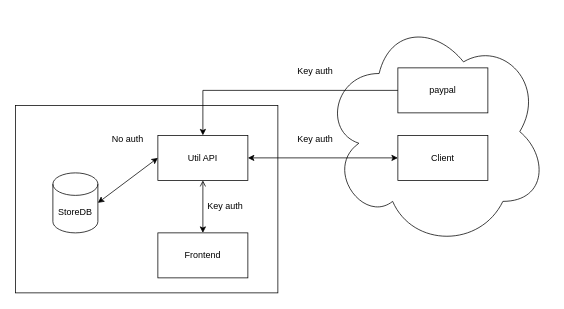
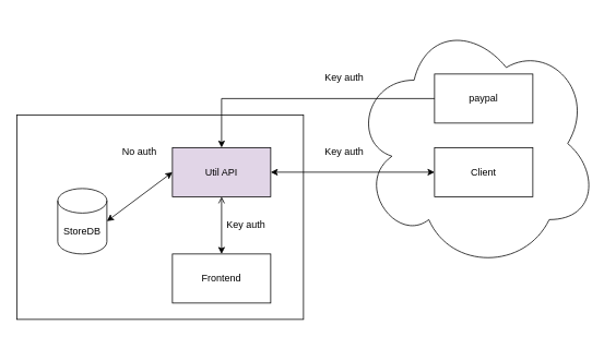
  <mxCell id="0" />
  <mxCell id="1" parent="0" />
  <mxCell id="2" value="" style="ellipse;shape=cloud;whiteSpace=wrap;html=1;" vertex="1" parent="1"><mxGeometry x="430" width="300" height="310" as="geometry" y="20" /></mxCell>
  <mxCell id="3" value="" style="rounded=0;whiteSpace=wrap;html=1;" vertex="1" parent="1"><mxGeometry x="20" y="140" width="350" height="250" as="geometry" /></mxCell>
- <mxCell id="4" value="Util API" style="rounded=0;whiteSpace=wrap;html=1;" vertex="1" parent="1"><mxGeometry x="210" y="180" width="120" height="60" as="geometry" /></mxCell>
+ <mxCell id="4" value="Util API" style="rounded=0;whiteSpace=wrap;html=1;fillColor=#e1d5e7;" vertex="1" parent="1"><mxGeometry x="210" y="180" width="120" height="60" as="geometry" /></mxCell>
  <mxCell id="5" value="StoreDB" style="shape=cylinder3;whiteSpace=wrap;html=1;boundedLbl=1;backgroundOutline=1;size=15;" vertex="1" parent="1"><mxGeometry x="70" y="230" width="60" height="80" as="geometry" /></mxCell>
  <mxCell id="6" value="" style="endArrow=classic;startArrow=classic;html=1;rounded=0;entryX=0;entryY=0.5;entryDx=0;entryDy=0;exitX=1;exitY=0.5;exitDx=0;exitDy=0;exitPerimeter=0;" edge="1" parent="1" source="5" target="4"><mxGeometry width="50" height="50" relative="1" as="geometry"><mxPoint x="110" y="330" as="sourcePoint" /><mxPoint x="160" y="280" as="targetPoint" /></mxGeometry></mxCell>
  <mxCell id="7" value="Frontend" style="rounded=0;whiteSpace=wrap;html=1;" vertex="1" parent="1"><mxGeometry x="210" y="310" width="120" height="60" as="geometry" /></mxCell>
  <mxCell id="8" value="" style="endArrow=open;startArrow=classic;html=1;rounded=0;entryX=0.5;entryY=1;entryDx=0;entryDy=0;exitX=0.5;exitY=0;exitDx=0;exitDy=0;" edge="1" parent="1" source="7" target="4"><mxGeometry width="50" height="50" relative="1" as="geometry"><mxPoint x="180" y="310" as="sourcePoint" /><mxPoint x="230" y="260" as="targetPoint" /></mxGeometry></mxCell>
  <mxCell id="9" value="Key auth" style="text;html=1;strokeColor=none;fillColor=none;align=center;verticalAlign=middle;whiteSpace=wrap;rounded=0;" vertex="1" parent="1"><mxGeometry x="270" y="260" width="60" height="30" as="geometry" /></mxCell>
  <mxCell id="10" value="No auth" style="text;html=1;strokeColor=none;fillColor=none;align=center;verticalAlign=middle;whiteSpace=wrap;rounded=0;" vertex="1" parent="1"><mxGeometry x="140" y="170" width="60" height="30" as="geometry" /></mxCell>
  <mxCell id="11" value="Client" style="rounded=0;whiteSpace=wrap;html=1;" vertex="1" parent="1"><mxGeometry x="530" y="180" width="120" height="60" as="geometry" /></mxCell>
  <mxCell id="12" value="" style="endArrow=classic;startArrow=classic;html=1;rounded=0;entryX=0;entryY=0.5;entryDx=0;entryDy=0;exitX=1;exitY=0.5;exitDx=0;exitDy=0;" edge="1" parent="1" source="4" target="11"><mxGeometry width="50" height="50" relative="1" as="geometry"><mxPoint x="290" y="460" as="sourcePoint" /><mxPoint x="340" y="410" as="targetPoint" /></mxGeometry></mxCell>
  <mxCell id="13" value="Key auth" style="text;html=1;strokeColor=none;fillColor=none;align=center;verticalAlign=middle;whiteSpace=wrap;rounded=0;" vertex="1" parent="1"><mxGeometry x="390" y="170" width="60" height="30" as="geometry" /></mxCell>
  <mxCell id="14" value="paypal" style="rounded=0;whiteSpace=wrap;html=1;" vertex="1" parent="1"><mxGeometry x="530" y="90" width="120" height="60" as="geometry" /></mxCell>
  <mxCell id="15" value="" style="endArrow=classic;html=1;rounded=0;exitX=0;exitY=0.5;exitDx=0;exitDy=0;entryX=0.5;entryY=0;entryDx=0;entryDy=0;" edge="1" parent="1" source="14" target="4"><mxGeometry width="50" height="50" relative="1" as="geometry"><mxPoint x="30" y="100" as="sourcePoint" /><mxPoint x="80" y="50" as="targetPoint" /><Array as="points"><mxPoint x="270" y="120" /></Array></mxGeometry></mxCell>
  <mxCell id="16" value="Key auth" style="text;html=1;strokeColor=none;fillColor=none;align=center;verticalAlign=middle;whiteSpace=wrap;rounded=0;" vertex="1" parent="1"><mxGeometry x="390" y="80" width="60" height="30" as="geometry" /></mxCell>
